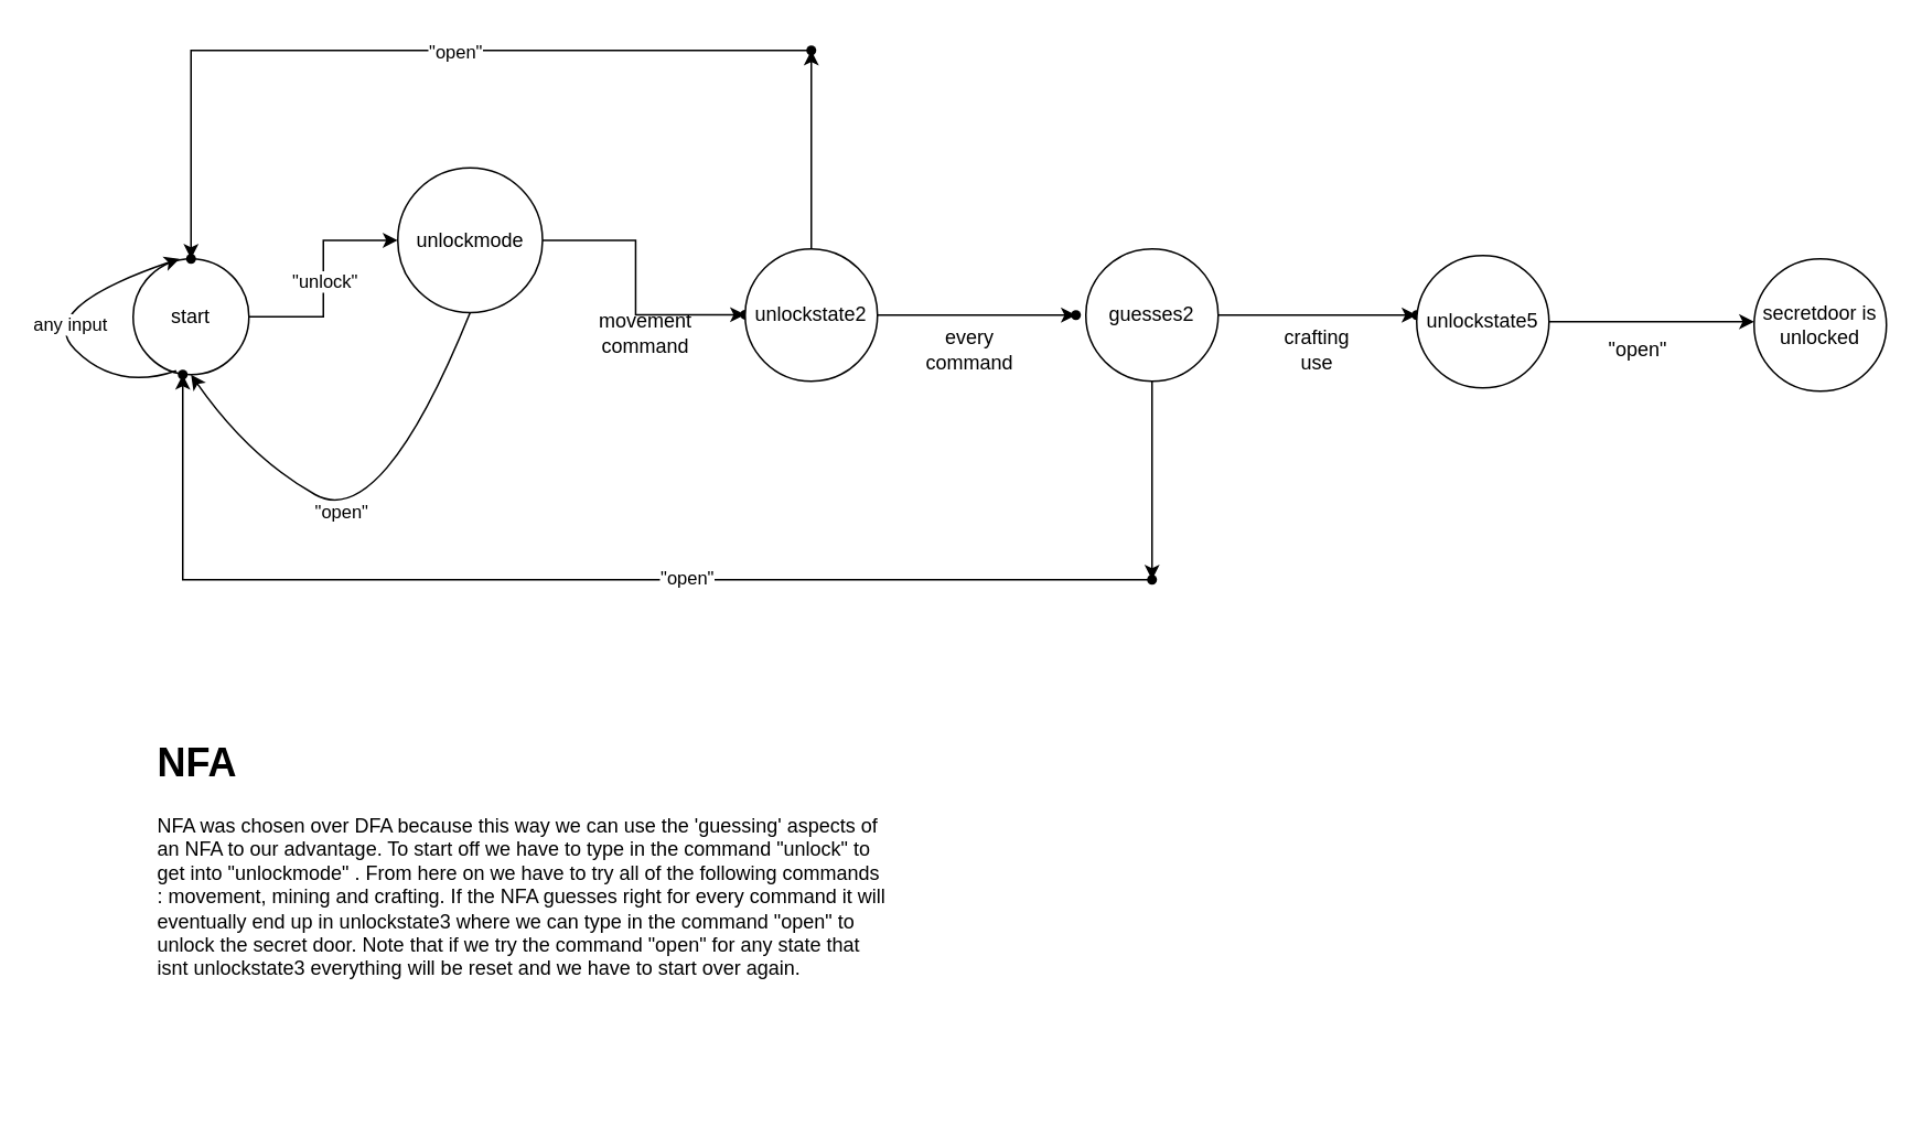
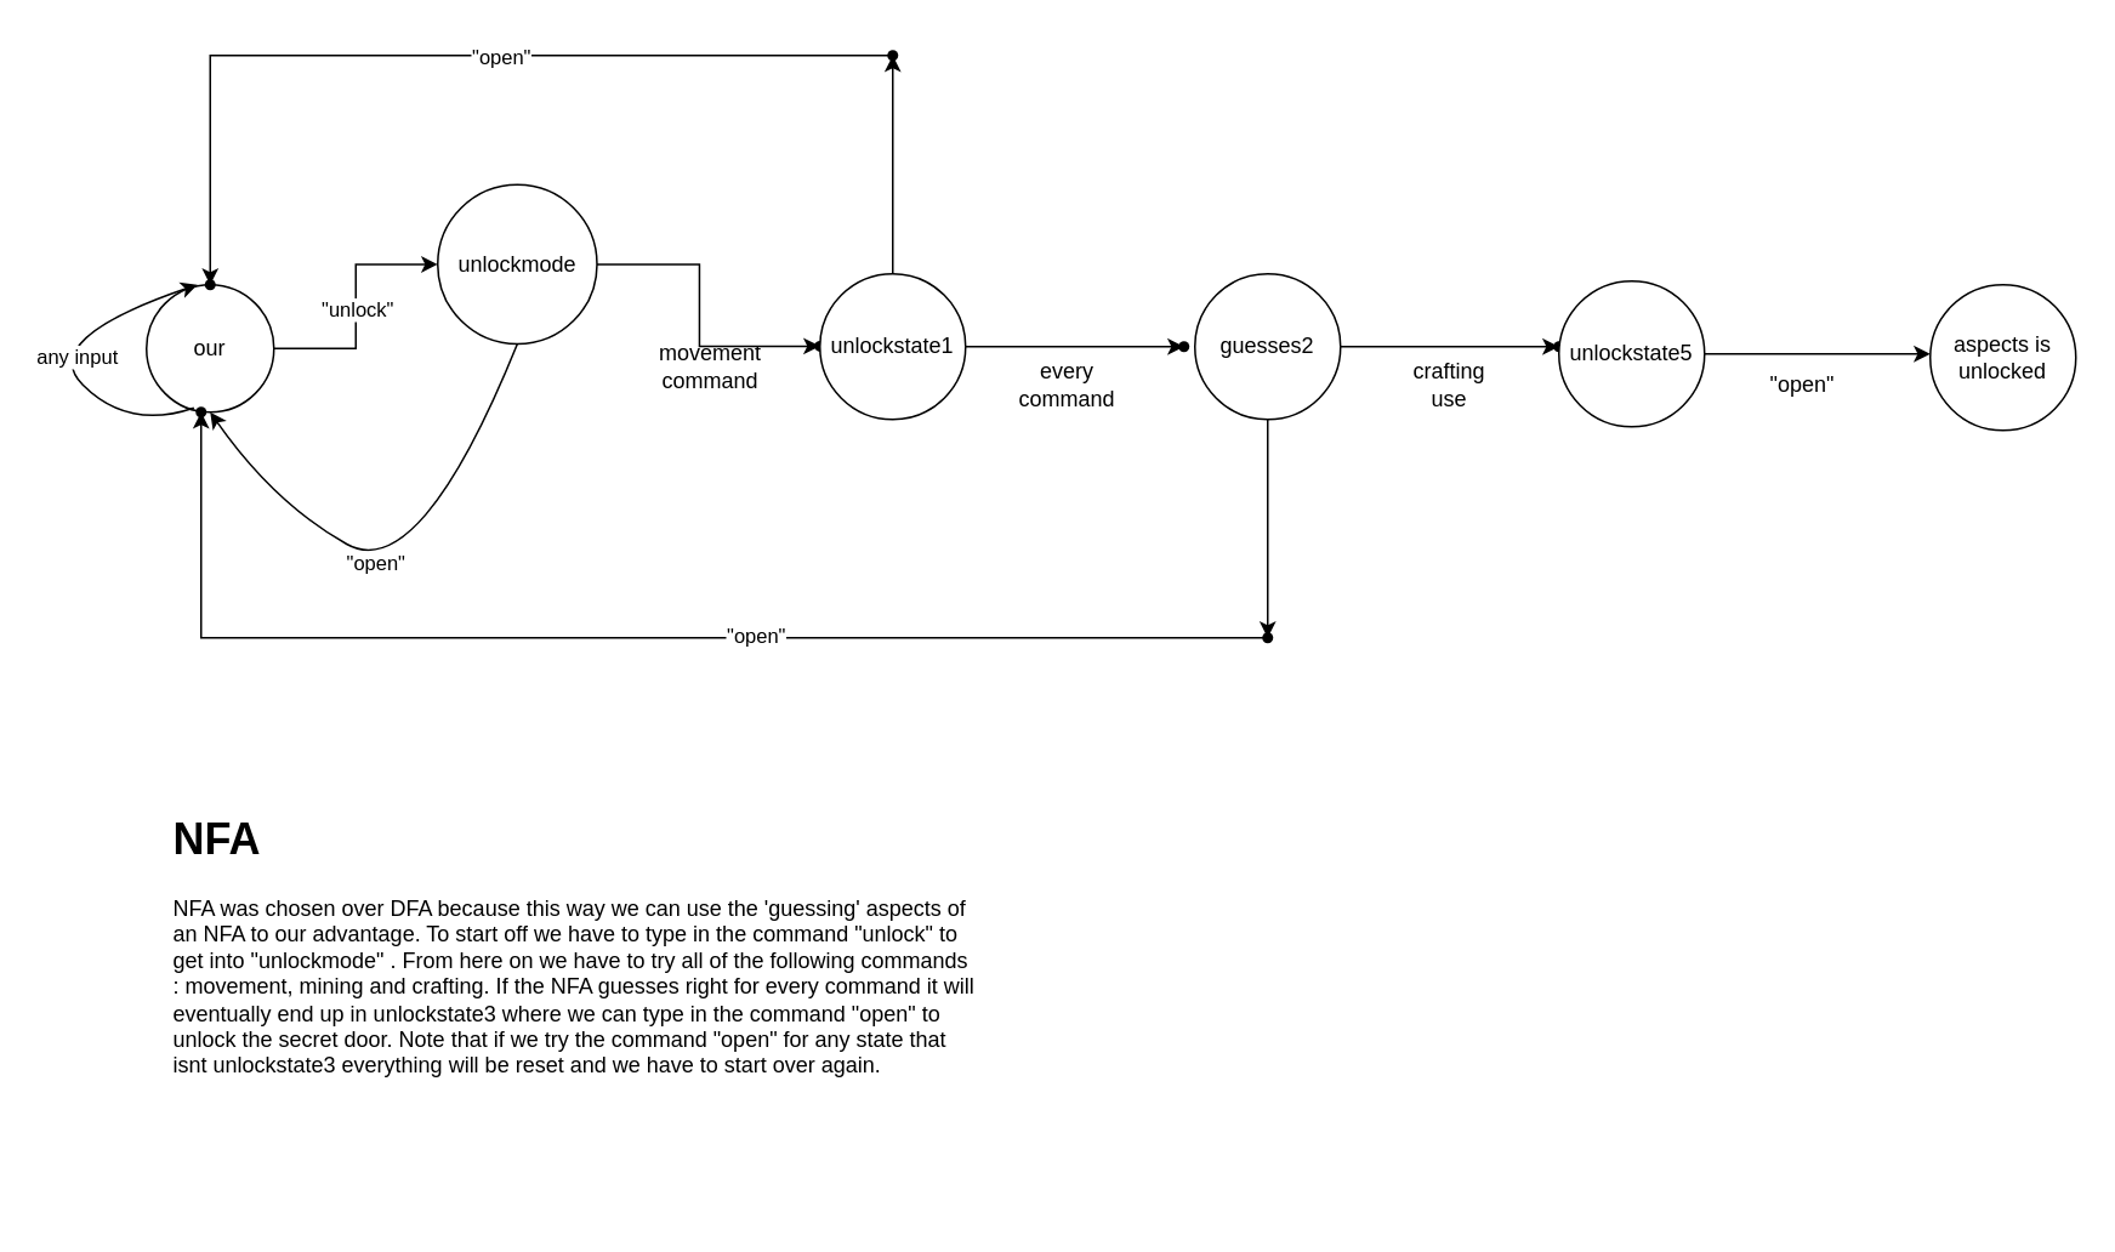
  <mxCell id="0" />
  <mxCell id="1" parent="0" />
  <mxCell id="2" value="" style="edgeStyle=orthogonalEdgeStyle;rounded=0;orthogonalLoop=1;jettySize=auto;html=1;" edge="1" parent="1" source="4" target="8"><mxGeometry relative="1" as="geometry" /></mxCell>
  <mxCell id="3" value="&quot;unlock&quot;" style="edgeLabel;html=1;align=center;verticalAlign=middle;resizable=0;points=[];" vertex="1" connectable="0" parent="2"><mxGeometry x="-0.014" relative="1" as="geometry"><mxPoint as="offset" /></mxGeometry></mxCell>
- <mxCell id="4" value="start" style="ellipse;whiteSpace=wrap;html=1;aspect=fixed;" vertex="1" parent="1"><mxGeometry x="80" y="156" width="70" height="70" as="geometry" /></mxCell>
+ <mxCell id="4" value="our" style="ellipse;whiteSpace=wrap;html=1;aspect=fixed;" vertex="1" parent="1"><mxGeometry x="80" y="156" width="70" height="70" as="geometry" /></mxCell>
  <mxCell id="5" value="" style="curved=1;endArrow=classic;html=1;rounded=0;exitX=0.372;exitY=0.966;exitDx=0;exitDy=0;exitPerimeter=0;entryX=0.4;entryY=0;entryDx=0;entryDy=0;entryPerimeter=0;" edge="1" parent="1" source="4" target="4"><mxGeometry width="50" height="50" relative="1" as="geometry"><mxPoint x="20" y="236" as="sourcePoint" /><mxPoint x="70" y="186" as="targetPoint" /><Array as="points"><mxPoint x="70" y="236" /><mxPoint x="20" y="186" /></Array></mxGeometry></mxCell>
  <mxCell id="6" value="any input" style="edgeLabel;html=1;align=center;verticalAlign=middle;resizable=0;points=[];" vertex="1" connectable="0" parent="5"><mxGeometry x="-0.139" y="-8" relative="1" as="geometry"><mxPoint as="offset" /></mxGeometry></mxCell>
  <mxCell id="7" value="" style="edgeStyle=orthogonalEdgeStyle;rounded=0;orthogonalLoop=1;jettySize=auto;html=1;" edge="1" parent="1" source="8" target="11"><mxGeometry relative="1" as="geometry" /></mxCell>
  <mxCell id="8" value="unlockmode" style="ellipse;whiteSpace=wrap;html=1;aspect=fixed;" vertex="1" parent="1"><mxGeometry x="240" y="101" width="87.5" height="87.5" as="geometry" /></mxCell>
  <mxCell id="9" value="" style="curved=1;endArrow=classic;html=1;rounded=0;entryX=0.5;entryY=1;entryDx=0;entryDy=0;exitX=0.5;exitY=1;exitDx=0;exitDy=0;" edge="1" parent="1" source="8" target="4"><mxGeometry width="50" height="50" relative="1" as="geometry"><mxPoint x="270" y="236" as="sourcePoint" /><mxPoint x="230" y="271" as="targetPoint" /><Array as="points"><mxPoint x="230" y="321" /><mxPoint x="150" y="276" /></Array></mxGeometry></mxCell>
  <mxCell id="10" value="&quot;open&quot;" style="edgeLabel;html=1;align=center;verticalAlign=middle;resizable=0;points=[];" vertex="1" connectable="0" parent="9"><mxGeometry x="0.159" y="1" relative="1" as="geometry"><mxPoint as="offset" /></mxGeometry></mxCell>
  <mxCell id="11" value="" style="shape=waypoint;sketch=0;size=6;pointerEvents=1;points=[];fillColor=default;resizable=0;rotatable=0;perimeter=centerPerimeter;snapToPoint=1;" vertex="1" parent="1"><mxGeometry x="440" y="179.75" width="20" height="20" as="geometry" /></mxCell>
  <mxCell id="12" value="movement command" style="text;html=1;strokeColor=none;fillColor=none;align=center;verticalAlign=middle;whiteSpace=wrap;rounded=0;" vertex="1" parent="1"><mxGeometry x="360" y="186" width="60" height="30" as="geometry" /></mxCell>
  <mxCell id="13" value="" style="edgeStyle=orthogonalEdgeStyle;rounded=0;orthogonalLoop=1;jettySize=auto;html=1;" edge="1" parent="1" source="15" target="16"><mxGeometry relative="1" as="geometry" /></mxCell>
  <mxCell id="14" value="" style="edgeStyle=orthogonalEdgeStyle;rounded=0;orthogonalLoop=1;jettySize=auto;html=1;" edge="1" parent="1" source="15" target="32"><mxGeometry relative="1" as="geometry" /></mxCell>
- <mxCell id="15" value="unlockstate2" style="ellipse;whiteSpace=wrap;html=1;aspect=fixed;" vertex="1" parent="1"><mxGeometry x="450" y="150" width="80" height="80" as="geometry" /></mxCell>
+ <mxCell id="15" value="unlockstate1" style="ellipse;whiteSpace=wrap;html=1;aspect=fixed;" vertex="1" parent="1"><mxGeometry x="450" y="150" width="80" height="80" as="geometry" /></mxCell>
  <mxCell id="16" value="" style="shape=waypoint;sketch=0;size=6;pointerEvents=1;points=[];fillColor=default;resizable=0;rotatable=0;perimeter=centerPerimeter;snapToPoint=1;" vertex="1" parent="1"><mxGeometry x="640" y="180" width="20" height="20" as="geometry" /></mxCell>
  <mxCell id="17" value="every command" style="text;html=1;strokeColor=none;fillColor=none;align=center;verticalAlign=middle;whiteSpace=wrap;rounded=0;" vertex="1" parent="1"><mxGeometry x="556" y="196" width="60" height="30" as="geometry" /></mxCell>
  <mxCell id="18" value="" style="edgeStyle=orthogonalEdgeStyle;rounded=0;orthogonalLoop=1;jettySize=auto;html=1;" edge="1" parent="1" source="20" target="21"><mxGeometry relative="1" as="geometry" /></mxCell>
  <mxCell id="19" value="" style="edgeStyle=orthogonalEdgeStyle;rounded=0;orthogonalLoop=1;jettySize=auto;html=1;" edge="1" parent="1" source="20" target="28"><mxGeometry relative="1" as="geometry" /></mxCell>
  <mxCell id="20" value="guesses2" style="ellipse;whiteSpace=wrap;html=1;aspect=fixed;" vertex="1" parent="1"><mxGeometry x="656" y="150" width="80" height="80" as="geometry" /></mxCell>
  <mxCell id="21" value="" style="shape=waypoint;sketch=0;size=6;pointerEvents=1;points=[];fillColor=default;resizable=0;rotatable=0;perimeter=centerPerimeter;snapToPoint=1;" vertex="1" parent="1"><mxGeometry x="846" y="180" width="20" height="20" as="geometry" /></mxCell>
  <mxCell id="22" value="crafting use" style="text;html=1;strokeColor=none;fillColor=none;align=center;verticalAlign=middle;whiteSpace=wrap;rounded=0;" vertex="1" parent="1"><mxGeometry x="766" y="196" width="60" height="30" as="geometry" /></mxCell>
  <mxCell id="23" value="" style="edgeStyle=orthogonalEdgeStyle;rounded=0;orthogonalLoop=1;jettySize=auto;html=1;" edge="1" parent="1" source="24"><mxGeometry relative="1" as="geometry"><mxPoint x="1060" y="194" as="targetPoint" /></mxGeometry></mxCell>
  <mxCell id="24" value="unlockstate5" style="ellipse;whiteSpace=wrap;html=1;aspect=fixed;" vertex="1" parent="1"><mxGeometry x="856" y="154" width="80" height="80" as="geometry" /></mxCell>
  <mxCell id="25" value="" style="edgeStyle=orthogonalEdgeStyle;rounded=0;orthogonalLoop=1;jettySize=auto;html=1;" edge="1" parent="1"><mxGeometry relative="1" as="geometry"><mxPoint x="696" y="346" as="sourcePoint" /><mxPoint x="696" y="346" as="targetPoint" /></mxGeometry></mxCell>
  <mxCell id="26" value="" style="edgeStyle=orthogonalEdgeStyle;rounded=0;orthogonalLoop=1;jettySize=auto;html=1;" edge="1" parent="1" source="28" target="29"><mxGeometry relative="1" as="geometry" /></mxCell>
  <mxCell id="27" value="&quot;open&quot;" style="edgeLabel;html=1;align=center;verticalAlign=middle;resizable=0;points=[];" vertex="1" connectable="0" parent="26"><mxGeometry x="-0.205" y="-2" relative="1" as="geometry"><mxPoint as="offset" /></mxGeometry></mxCell>
  <mxCell id="28" value="" style="shape=waypoint;sketch=0;size=6;pointerEvents=1;points=[];fillColor=default;resizable=0;rotatable=0;perimeter=centerPerimeter;snapToPoint=1;" vertex="1" parent="1"><mxGeometry x="686" y="340" width="20" height="20" as="geometry" /></mxCell>
  <mxCell id="29" value="" style="shape=waypoint;sketch=0;size=6;pointerEvents=1;points=[];fillColor=default;resizable=0;rotatable=0;perimeter=centerPerimeter;snapToPoint=1;" vertex="1" parent="1"><mxGeometry x="100" y="216" width="20" height="20" as="geometry" /></mxCell>
  <mxCell id="30" value="" style="edgeStyle=orthogonalEdgeStyle;rounded=0;orthogonalLoop=1;jettySize=auto;html=1;" edge="1" parent="1" source="32" target="33"><mxGeometry relative="1" as="geometry" /></mxCell>
  <mxCell id="31" value="&quot;open&quot;" style="edgeLabel;html=1;align=center;verticalAlign=middle;resizable=0;points=[];" vertex="1" connectable="0" parent="30"><mxGeometry x="-0.137" relative="1" as="geometry"><mxPoint as="offset" /></mxGeometry></mxCell>
  <mxCell id="32" value="" style="shape=waypoint;sketch=0;size=6;pointerEvents=1;points=[];fillColor=default;resizable=0;rotatable=0;perimeter=centerPerimeter;snapToPoint=1;" vertex="1" parent="1"><mxGeometry x="480" y="20" width="20" height="20" as="geometry" /></mxCell>
  <mxCell id="33" value="" style="shape=waypoint;sketch=0;size=6;pointerEvents=1;points=[];fillColor=default;resizable=0;rotatable=0;perimeter=centerPerimeter;snapToPoint=1;" vertex="1" parent="1"><mxGeometry x="105" y="146" width="20" height="20" as="geometry" /></mxCell>
  <mxCell id="34" value="&quot;open&quot;" style="text;html=1;strokeColor=none;fillColor=none;align=center;verticalAlign=middle;whiteSpace=wrap;rounded=0;" vertex="1" parent="1"><mxGeometry x="960" y="196" width="60" height="30" as="geometry" /></mxCell>
- <mxCell id="35" value="secretdoor is unlocked" style="ellipse;whiteSpace=wrap;html=1;aspect=fixed;" vertex="1" parent="1"><mxGeometry x="1060" y="156" width="80" height="80" as="geometry" /></mxCell>
+ <mxCell id="35" value="aspects is unlocked" style="ellipse;whiteSpace=wrap;html=1;aspect=fixed;" vertex="1" parent="1"><mxGeometry x="1060" y="156" width="80" height="80" as="geometry" /></mxCell>
  <mxCell id="36" value="&lt;h1&gt;NFA&lt;/h1&gt;&lt;div&gt;NFA was chosen over DFA because this way we can use the 'guessing' aspects of an NFA to our advantage. To start off we have to type in the command &quot;unlock&quot; to get into &quot;unlockmode&quot; . From here on we have to try all of the following commands : movement, mining and crafting. If the NFA guesses right for every command it will eventually end up in unlockstate3 where we can type in the command &quot;open&quot; to unlock the secret door. Note that if we try the command &quot;open&quot; for any state that isnt unlockstate3 everything will be reset and we have to start over again.&lt;/div&gt;" style="text;html=1;strokeColor=none;fillColor=none;spacing=5;spacingTop=-20;whiteSpace=wrap;overflow=hidden;rounded=0;" vertex="1" parent="1"><mxGeometry x="90" y="441" width="450" height="225" as="geometry" /></mxCell>
